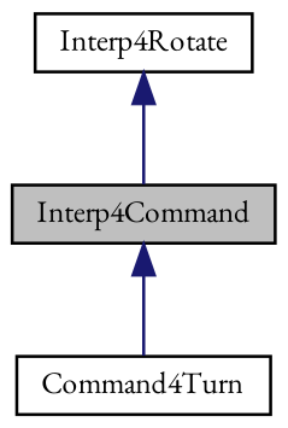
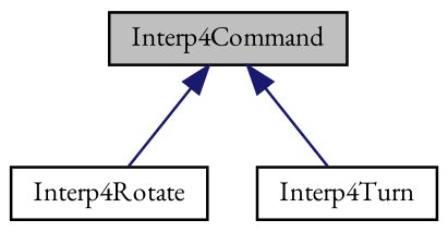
  digraph {
    fontname="EB Garamond"
    node [color=black fillcolor=white fontname="EB Garamond" fontsize=10 shape=record style=filled]
    edge [color=midnightblue dir=back fontname="EB Garamond" fontsize=10 labelfontname=FreeSans labelfontsize=10 style=solid]
    n1 [fillcolor=grey75 fontcolor=black height=0.2 label=Interp4Command width=0.4]
    n2 [height=0.2 label=Interp4Rotate width=0.4]
-   n3 [height=0.2 label=Command4Turn width=0.4]
-   n2 -> n1
+   n3 [height=0.2 label=Interp4Turn width=0.4]
+   n1 -> n2
    n1 -> n3
  }
